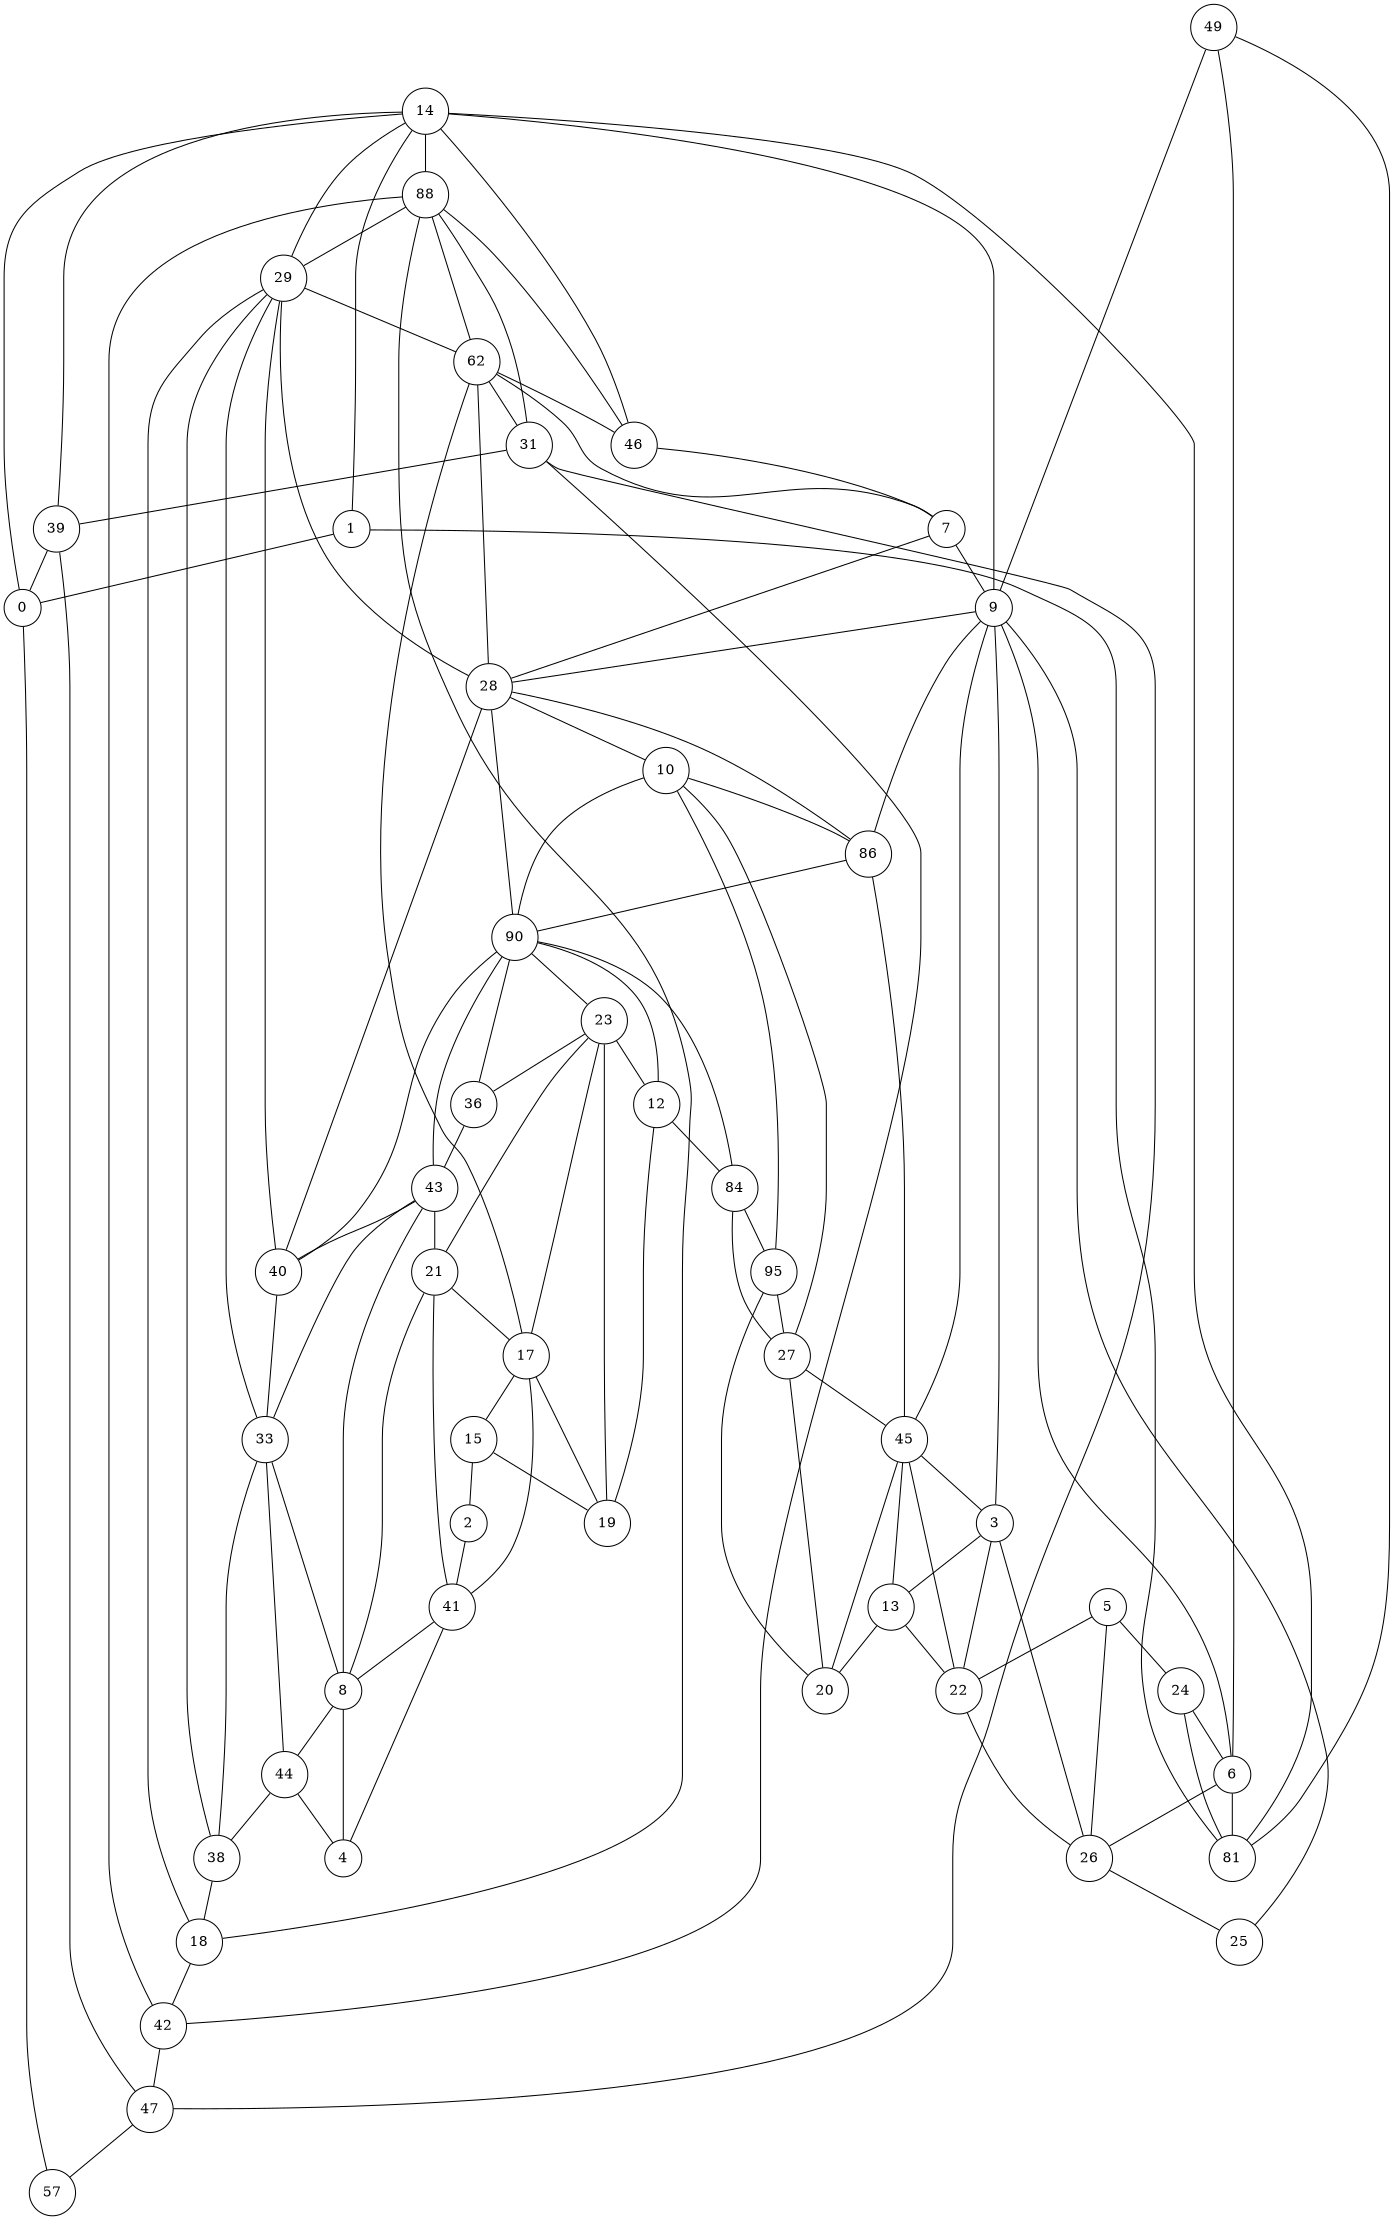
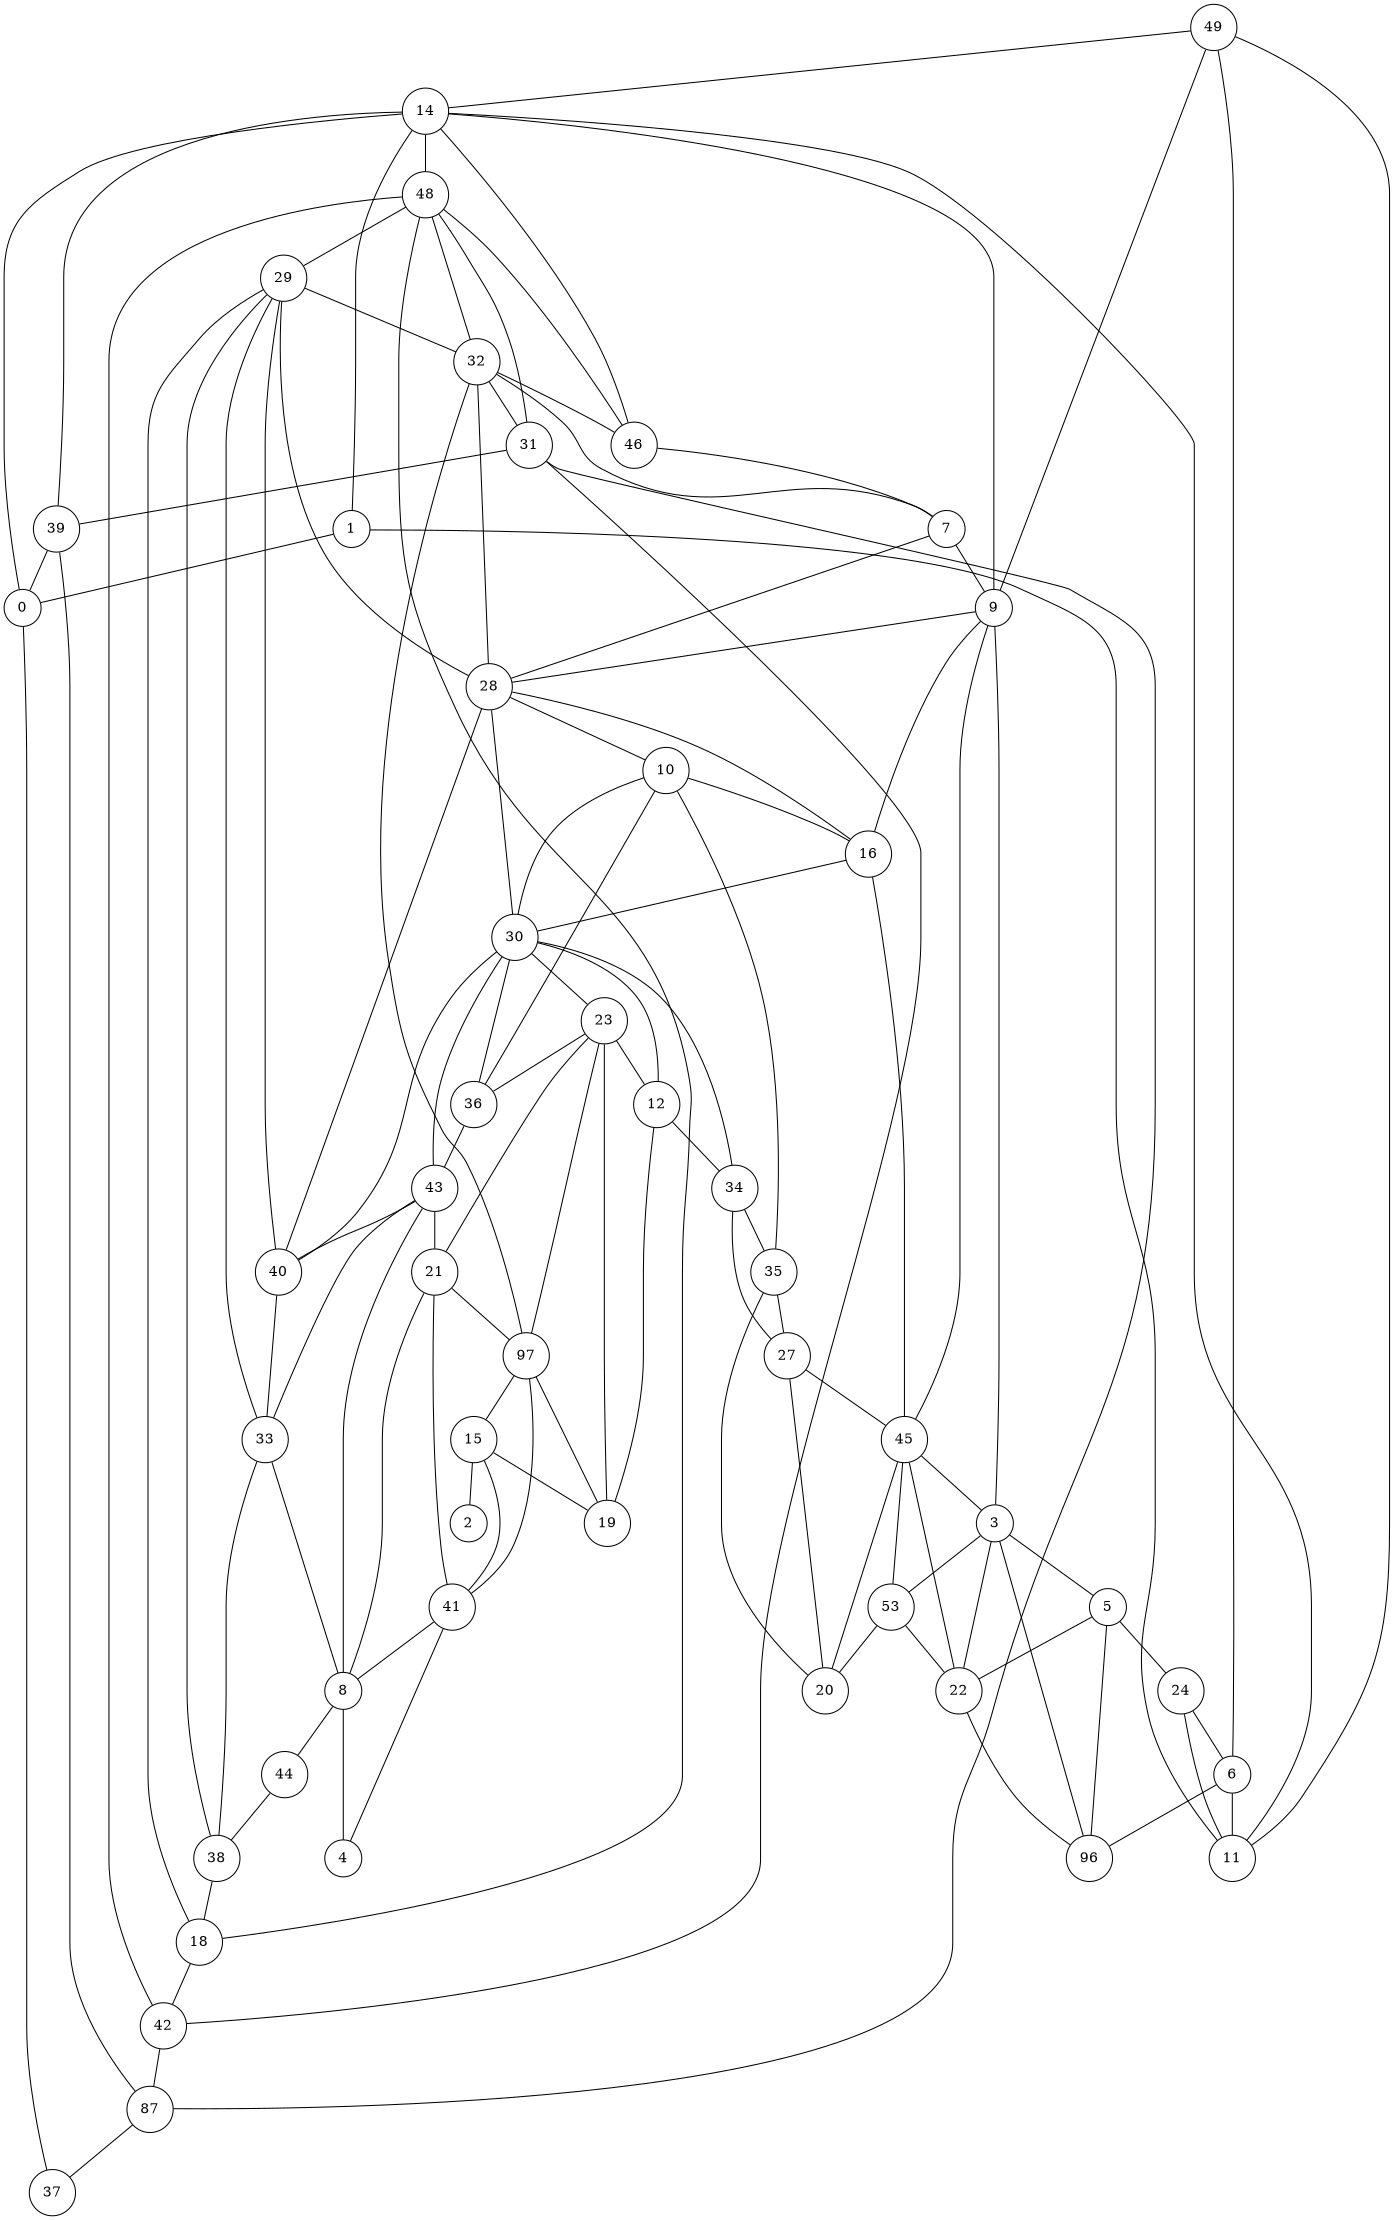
  graph {
    node [shape=circle]
    49
    14
    6
-   48 [label=88]
+   48
    46
    39
    0
-   11 [label=81]
+   11
    1
-   26
+   26 [label=96]
    42
    29
    18
-   47
+   47 [label=87]
    38
    40
    33
-   32 [label=62]
-   37 [label=57]
+   32
+   37
    7
    9
    45
-   16 [label=86]
-   13
+   16
+   13 [label=53]
    3
-   30 [label=90]
+   30
    22
    20
    28
-   25
    5
    44
    4
    43
    21
    8
    41
-   17
+   17 [label=97]
    36
-   34 [label=84]
+   34
    23
    12
    10
-   35 [label=95]
+   35
    27
    31
    19
    24
    15
    2
-   29 -- 14
+   49 -- 14
    49 -- 6
    14 -- 48
    14 -- 46
    14 -- 39
    14 -- 0
    14 -- 11
    14 -- 1
    6 -- 11
    6 -- 26
    48 -- 42
    48 -- 29
    48 -- 18
    46 -- 48
    46 -- 7
    39 -- 0
    39 -- 47
    0 -- 37
    11 -- 49
    1 -- 0
    1 -- 11
    26 -- 3
-   26 -- 25
    42 -- 47
    29 -- 18
    29 -- 38
    29 -- 40
    29 -- 33
    29 -- 32
    18 -- 42
    47 -- 37
    38 -- 18
    40 -- 33
    40 -- 30
    33 -- 38
-   33 -- 44
    33 -- 8
    32 -- 48
    32 -- 46
    32 -- 7
    32 -- 31
    7 -- 9
    9 -- 49
    9 -- 14
-   9 -- 6
    9 -- 3
    9 -- 28
-   9 -- 25
    45 -- 9
    45 -- 16
    45 -- 13
    45 -- 3
    16 -- 9
    16 -- 30
    13 -- 22
    13 -- 20
    3 -- 13
+   3 -- 5
    30 -- 43
    30 -- 36
    30 -- 34
    30 -- 23
    30 -- 12
    30 -- 10
    22 -- 26
    22 -- 45
    22 -- 3
    20 -- 45
    20 -- 35
    20 -- 27
    28 -- 29
    28 -- 40
    28 -- 32
    28 -- 7
    28 -- 16
    28 -- 30
    28 -- 10
    5 -- 26
    5 -- 22
    5 -- 24
    44 -- 38
-   44 -- 4
    43 -- 40
    43 -- 33
    43 -- 21
    21 -- 8
    21 -- 41
    21 -- 17
    8 -- 44
    8 -- 4
    8 -- 43
    41 -- 4
    41 -- 8
    17 -- 32
    17 -- 41
    17 -- 19
    17 -- 15
    36 -- 43
    34 -- 35
    23 -- 21
    23 -- 17
    23 -- 36
    23 -- 12
    23 -- 19
    12 -- 34
    12 -- 19
    10 -- 16
    10 -- 35
-   10 -- 27
+   10 -- 36
    35 -- 27
    27 -- 45
    27 -- 34
    31 -- 48
    31 -- 39
    31 -- 42
    31 -- 47
    24 -- 6
    24 -- 11
    15 -- 19
    15 -- 2
-   2 -- 41
+   15 -- 41
  }
